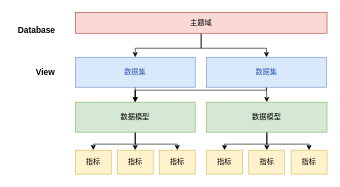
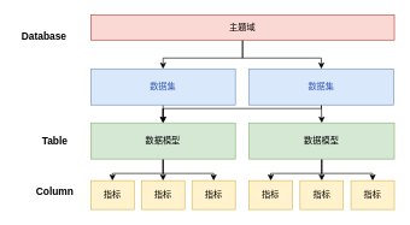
  <mxCell id="0" />
  <mxCell id="1" parent="0" />
  <mxCell id="2" style="edgeStyle=orthogonalEdgeStyle;rounded=0;orthogonalLoop=1;jettySize=auto;html=1;exitX=0.5;exitY=1;exitDx=0;exitDy=0;" edge="1" parent="1" source="4" target="7"><mxGeometry relative="1" as="geometry"><Array as="points"><mxPoint x="335" y="80" /><mxPoint x="225" y="80" /></Array></mxGeometry></mxCell>
  <mxCell id="3" style="edgeStyle=orthogonalEdgeStyle;rounded=0;orthogonalLoop=1;jettySize=auto;html=1;exitX=0.5;exitY=1;exitDx=0;exitDy=0;entryX=0.5;entryY=0;entryDx=0;entryDy=0;" edge="1" parent="1" source="4" target="10"><mxGeometry relative="1" as="geometry"><Array as="points"><mxPoint x="335" y="80" /><mxPoint x="444" y="80" /></Array></mxGeometry></mxCell>
  <mxCell id="4" value="主题域" style="rounded=0;whiteSpace=wrap;html=1;fillColor=#fad9d5;strokeColor=#ae4132;" vertex="1" parent="1"><mxGeometry x="125" y="20" width="420" height="35" as="geometry" /></mxCell>
  <mxCell id="5" value="Database" style="text;html=1;align=center;verticalAlign=middle;resizable=0;points=[];autosize=1;strokeColor=none;fillColor=none;fontSize=14;fontStyle=1" vertex="1" parent="1"><mxGeometry x="20" y="35" width="80" height="30" as="geometry" /></mxCell>
  <mxCell id="6" style="edgeStyle=orthogonalEdgeStyle;rounded=0;orthogonalLoop=1;jettySize=auto;html=1;exitX=0.5;exitY=1;exitDx=0;exitDy=0;" edge="1" parent="1" source="7" target="16"><mxGeometry relative="1" as="geometry" /></mxCell>
  <mxCell id="7" value="数据集" style="rounded=0;whiteSpace=wrap;html=1;fillColor=#dae8fc;strokeColor=#6c8ebf;fontColor=#355cb7;" vertex="1" parent="1"><mxGeometry x="125" y="95" width="200" height="50" as="geometry" /></mxCell>
  <mxCell id="8" style="edgeStyle=orthogonalEdgeStyle;rounded=0;orthogonalLoop=1;jettySize=auto;html=1;exitX=0.5;exitY=1;exitDx=0;exitDy=0;entryX=0.5;entryY=0;entryDx=0;entryDy=0;" edge="1" parent="1" source="10" target="20"><mxGeometry relative="1" as="geometry" /></mxCell>
  <mxCell id="9" style="edgeStyle=orthogonalEdgeStyle;rounded=0;orthogonalLoop=1;jettySize=auto;html=1;exitX=0.5;exitY=1;exitDx=0;exitDy=0;entryX=0.5;entryY=0;entryDx=0;entryDy=0;" edge="1" parent="1" source="10" target="16"><mxGeometry relative="1" as="geometry"><Array as="points"><mxPoint x="444" y="150" /><mxPoint x="225" y="150" /></Array></mxGeometry></mxCell>
  <mxCell id="10" value="数据集" style="rounded=0;whiteSpace=wrap;html=1;fillColor=#dae8fc;strokeColor=#6c8ebf;fontColor=#355cb7;" vertex="1" parent="1"><mxGeometry x="344" y="95" width="200" height="50" as="geometry" /></mxCell>
- <mxCell id="11" value="View" style="text;html=1;align=center;verticalAlign=middle;resizable=0;points=[];autosize=1;strokeColor=none;fillColor=none;fontSize=14;fontStyle=1" vertex="1" parent="1"><mxGeometry x="50" y="105" width="50" height="30" as="geometry" /></mxCell>
+ <mxCell id="12" value="Table" style="text;html=1;align=center;verticalAlign=middle;resizable=0;points=[];autosize=1;strokeColor=none;fillColor=none;fontSize=14;fontStyle=1" vertex="1" parent="1"><mxGeometry x="45" y="180" width="60" height="30" as="geometry" /></mxCell>
  <mxCell id="13" style="edgeStyle=orthogonalEdgeStyle;rounded=0;orthogonalLoop=1;jettySize=auto;html=1;exitX=0.5;exitY=1;exitDx=0;exitDy=0;entryX=0.5;entryY=0;entryDx=0;entryDy=0;" edge="1" parent="1" source="16" target="22"><mxGeometry relative="1" as="geometry" /></mxCell>
  <mxCell id="14" style="edgeStyle=orthogonalEdgeStyle;rounded=0;orthogonalLoop=1;jettySize=auto;html=1;exitX=0.5;exitY=1;exitDx=0;exitDy=0;entryX=0.5;entryY=0;entryDx=0;entryDy=0;" edge="1" parent="1" source="16" target="24"><mxGeometry relative="1" as="geometry" /></mxCell>
  <mxCell id="15" style="edgeStyle=orthogonalEdgeStyle;rounded=0;orthogonalLoop=1;jettySize=auto;html=1;exitX=0.5;exitY=1;exitDx=0;exitDy=0;entryX=0.5;entryY=0;entryDx=0;entryDy=0;" edge="1" parent="1" source="16" target="23"><mxGeometry relative="1" as="geometry" /></mxCell>
  <mxCell id="16" value="数据模型" style="rounded=0;whiteSpace=wrap;html=1;fillColor=#d5e8d4;strokeColor=#82b366;" vertex="1" parent="1"><mxGeometry x="125" y="170" width="200" height="50" as="geometry" /></mxCell>
  <mxCell id="17" style="edgeStyle=orthogonalEdgeStyle;rounded=0;orthogonalLoop=1;jettySize=auto;html=1;exitX=0.5;exitY=1;exitDx=0;exitDy=0;entryX=0.5;entryY=0;entryDx=0;entryDy=0;" edge="1" parent="1" source="20" target="25"><mxGeometry relative="1" as="geometry" /></mxCell>
  <mxCell id="18" style="edgeStyle=orthogonalEdgeStyle;rounded=0;orthogonalLoop=1;jettySize=auto;html=1;exitX=0.5;exitY=1;exitDx=0;exitDy=0;entryX=0.5;entryY=0;entryDx=0;entryDy=0;" edge="1" parent="1" source="20" target="27"><mxGeometry relative="1" as="geometry" /></mxCell>
  <mxCell id="19" style="edgeStyle=orthogonalEdgeStyle;rounded=0;orthogonalLoop=1;jettySize=auto;html=1;exitX=0.5;exitY=1;exitDx=0;exitDy=0;entryX=0.5;entryY=0;entryDx=0;entryDy=0;" edge="1" parent="1" source="20" target="26"><mxGeometry relative="1" as="geometry" /></mxCell>
  <mxCell id="20" value="数据模型" style="rounded=0;whiteSpace=wrap;html=1;fillColor=#d5e8d4;strokeColor=#82b366;" vertex="1" parent="1"><mxGeometry x="344" y="170" width="201" height="50" as="geometry" /></mxCell>
+ <mxCell id="21" value="Column" style="text;html=1;align=center;verticalAlign=middle;resizable=0;points=[];autosize=1;strokeColor=none;fillColor=none;fontSize=14;fontStyle=1" vertex="1" parent="1"><mxGeometry x="40" y="250" width="70" height="30" as="geometry" /></mxCell>
  <mxCell id="22" value="指标" style="rounded=0;whiteSpace=wrap;html=1;fillColor=#fff2cc;strokeColor=#d6b656;" vertex="1" parent="1"><mxGeometry x="125" y="250" width="60" height="40" as="geometry" /></mxCell>
  <mxCell id="23" value="指标" style="rounded=0;whiteSpace=wrap;html=1;fillColor=#fff2cc;strokeColor=#d6b656;" vertex="1" parent="1"><mxGeometry x="265" y="250" width="60" height="40" as="geometry" /></mxCell>
  <mxCell id="24" value="指标" style="rounded=0;whiteSpace=wrap;html=1;fillColor=#fff2cc;strokeColor=#d6b656;" vertex="1" parent="1"><mxGeometry x="195" y="250" width="60" height="40" as="geometry" /></mxCell>
  <mxCell id="25" value="指标" style="rounded=0;whiteSpace=wrap;html=1;fillColor=#fff2cc;strokeColor=#d6b656;" vertex="1" parent="1"><mxGeometry x="344" y="250" width="60" height="40" as="geometry" /></mxCell>
  <mxCell id="26" value="指标" style="rounded=0;whiteSpace=wrap;html=1;fillColor=#fff2cc;strokeColor=#d6b656;" vertex="1" parent="1"><mxGeometry x="485" y="250" width="60" height="40" as="geometry" /></mxCell>
  <mxCell id="27" value="指标" style="rounded=0;whiteSpace=wrap;html=1;fillColor=#fff2cc;strokeColor=#d6b656;" vertex="1" parent="1"><mxGeometry x="414.5" y="250" width="60" height="40" as="geometry" /></mxCell>
